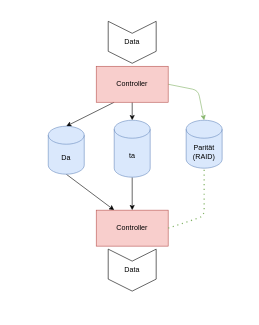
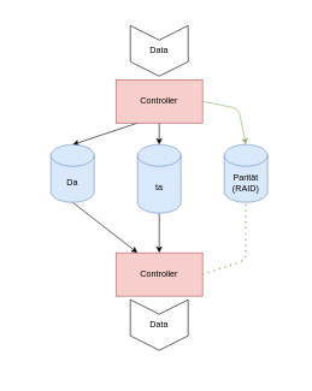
  <mxCell id="0" />
  <mxCell id="1" parent="0" />
  <mxCell id="2" value="" style="rounded=0;whiteSpace=wrap;html=1;strokeColor=none;" vertex="1" parent="1"><mxGeometry x="20" y="20" width="390" height="500" as="geometry" /></mxCell>
  <mxCell id="3" style="edgeStyle=none;html=1;exitX=0.25;exitY=1;exitDx=0;exitDy=0;entryX=0.5;entryY=0;entryDx=0;entryDy=0;entryPerimeter=0;" edge="1" parent="1" source="6" target="10"><mxGeometry relative="1" as="geometry" /></mxCell>
  <mxCell id="4" style="edgeStyle=none;html=1;exitX=0.5;exitY=1;exitDx=0;exitDy=0;entryX=0.5;entryY=0;entryDx=0;entryDy=0;entryPerimeter=0;" edge="1" parent="1" source="6" target="12"><mxGeometry relative="1" as="geometry" /></mxCell>
  <mxCell id="5" style="edgeStyle=none;html=1;exitX=1;exitY=0.5;exitDx=0;exitDy=0;entryX=0.5;entryY=0;entryDx=0;entryDy=0;entryPerimeter=0;fillColor=#d5e8d4;strokeColor=#82b366;" edge="1" parent="1" source="6" target="13"><mxGeometry relative="1" as="geometry"><Array as="points"><mxPoint x="330" y="150" /></Array></mxGeometry></mxCell>
  <mxCell id="6" value="Controller" style="rounded=0;whiteSpace=wrap;html=1;fillColor=#f8cecc;strokeColor=#b85450;" vertex="1" parent="1"><mxGeometry x="160" y="110" width="120" height="60" as="geometry" /></mxCell>
  <mxCell id="7" value="" style="shape=step;perimeter=stepPerimeter;whiteSpace=wrap;html=1;fixedSize=1;rotation=90;" vertex="1" parent="1"><mxGeometry x="185" y="30" width="70" height="80" as="geometry" /></mxCell>
  <mxCell id="8" value="Data" style="text;html=1;strokeColor=none;fillColor=none;align=center;verticalAlign=middle;whiteSpace=wrap;rounded=0;" vertex="1" parent="1"><mxGeometry x="190" y="55" width="60" height="30" as="geometry" /></mxCell>
  <mxCell id="9" style="edgeStyle=none;html=1;exitX=0.5;exitY=1;exitDx=0;exitDy=0;exitPerimeter=0;entryX=0.25;entryY=0;entryDx=0;entryDy=0;" edge="1" parent="1" source="10" target="14"><mxGeometry relative="1" as="geometry" /></mxCell>
- <mxCell id="10" value="Da" style="shape=cylinder3;whiteSpace=wrap;html=1;boundedLbl=1;backgroundOutline=1;size=15;fillColor=#dae8fc;strokeColor=#6c8ebf;" vertex="1" parent="1"><mxGeometry x="80" y="210" width="60" height="80" as="geometry" /></mxCell>
+ <mxCell id="10" value="Da" style="shape=cylinder3;whiteSpace=wrap;html=1;boundedLbl=1;backgroundOutline=1;size=15;fillColor=#dae8fc;strokeColor=#6c8ebf;" vertex="1" parent="1"><mxGeometry x="70" y="200" width="60" height="80" as="geometry" /></mxCell>
  <mxCell id="11" style="edgeStyle=none;html=1;exitX=0.5;exitY=1;exitDx=0;exitDy=0;exitPerimeter=0;entryX=0.5;entryY=0;entryDx=0;entryDy=0;" edge="1" parent="1" source="12" target="14"><mxGeometry relative="1" as="geometry" /></mxCell>
  <mxCell id="12" value="ta" style="shape=cylinder3;whiteSpace=wrap;html=1;boundedLbl=1;backgroundOutline=1;size=15;fillColor=#dae8fc;strokeColor=#6c8ebf;" vertex="1" parent="1"><mxGeometry x="190" y="200" width="60" height="95" as="geometry" /></mxCell>
  <mxCell id="13" value="Parität (RAID)" style="shape=cylinder3;whiteSpace=wrap;html=1;boundedLbl=1;backgroundOutline=1;size=15;fillColor=#dae8fc;strokeColor=#6c8ebf;" vertex="1" parent="1"><mxGeometry x="310" y="200" width="60" height="80" as="geometry" /></mxCell>
  <mxCell id="14" value="Controller" style="rounded=0;whiteSpace=wrap;html=1;fillColor=#f8cecc;strokeColor=#b85450;" vertex="1" parent="1"><mxGeometry x="160" y="350" width="120" height="60" as="geometry" /></mxCell>
  <mxCell id="15" value="" style="endArrow=none;dashed=1;html=1;dashPattern=1 3;strokeWidth=2;entryX=0.5;entryY=1;entryDx=0;entryDy=0;entryPerimeter=0;exitX=1;exitY=0.5;exitDx=0;exitDy=0;fillColor=#d5e8d4;strokeColor=#82b366;" edge="1" parent="1" source="14" target="13"><mxGeometry width="50" height="50" relative="1" as="geometry"><mxPoint x="320" y="330" as="sourcePoint" /><mxPoint x="370" y="280" as="targetPoint" /><Array as="points"><mxPoint x="340" y="360" /></Array></mxGeometry></mxCell>
  <mxCell id="16" value="" style="shape=step;perimeter=stepPerimeter;whiteSpace=wrap;html=1;fixedSize=1;rotation=90;" vertex="1" parent="1"><mxGeometry x="185" y="410" width="70" height="80" as="geometry" /></mxCell>
  <mxCell id="17" value="Data" style="text;html=1;strokeColor=none;fillColor=none;align=center;verticalAlign=middle;whiteSpace=wrap;rounded=0;" vertex="1" parent="1"><mxGeometry x="190" y="435" width="60" height="30" as="geometry" /></mxCell>
